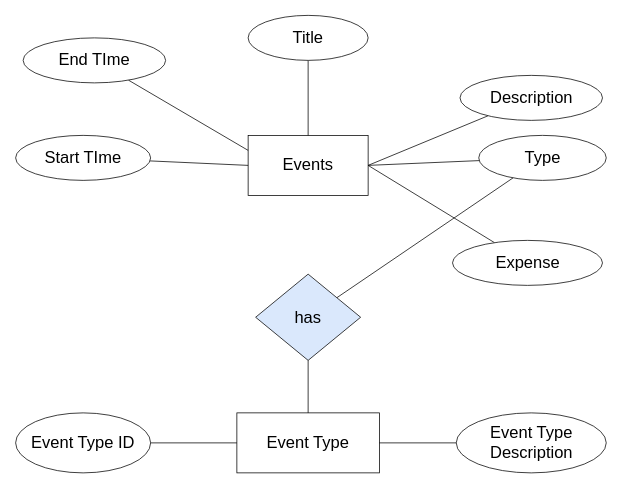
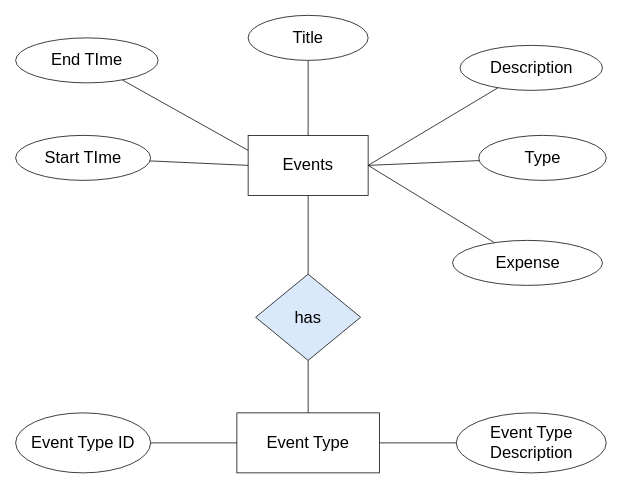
  <mxCell id="0" />
  <mxCell id="1" parent="0" />
  <mxCell id="2" value="Events" style="rounded=0;whiteSpace=wrap;html=1;fontSize=22;" vertex="1" parent="1"><mxGeometry x="330" y="180" width="160" height="80" as="geometry" /></mxCell>
- <mxCell id="3" style="edgeStyle=none;rounded=0;orthogonalLoop=1;jettySize=auto;html=1;endArrow=none;endFill=0;fontSize=22;" edge="1" parent="1" source="21" target="18"><mxGeometry relative="1" as="geometry" /></mxCell>
+ <mxCell id="3" style="edgeStyle=none;rounded=0;orthogonalLoop=1;jettySize=auto;html=1;entryX=0.5;entryY=1;entryDx=0;entryDy=0;endArrow=none;endFill=0;fontSize=22;" edge="1" parent="1" source="21" target="2"><mxGeometry relative="1" as="geometry" /></mxCell>
  <mxCell id="4" value="Event Type" style="rounded=0;whiteSpace=wrap;html=1;fontSize=22;" vertex="1" parent="1"><mxGeometry x="315" y="550" width="190" height="80" as="geometry" /></mxCell>
  <mxCell id="5" style="rounded=0;orthogonalLoop=1;jettySize=auto;html=1;entryX=0;entryY=0.5;entryDx=0;entryDy=0;fontSize=22;endArrow=none;endFill=0;" edge="1" parent="1" source="6" target="4"><mxGeometry relative="1" as="geometry" /></mxCell>
  <mxCell id="6" value="Event Type ID" style="ellipse;whiteSpace=wrap;html=1;fontSize=22;" vertex="1" parent="1"><mxGeometry x="20" y="550" width="180" height="80" as="geometry" /></mxCell>
  <mxCell id="7" style="edgeStyle=none;rounded=0;orthogonalLoop=1;jettySize=auto;html=1;entryX=1;entryY=0.5;entryDx=0;entryDy=0;endArrow=none;endFill=0;fontSize=22;" edge="1" parent="1" source="8" target="4"><mxGeometry relative="1" as="geometry" /></mxCell>
  <mxCell id="8" value="Event Type Description" style="ellipse;whiteSpace=wrap;html=1;fontSize=22;" vertex="1" parent="1"><mxGeometry x="607.5" y="550" width="200" height="80" as="geometry" /></mxCell>
  <mxCell id="9" style="edgeStyle=none;rounded=0;orthogonalLoop=1;jettySize=auto;html=1;entryX=0;entryY=0.5;entryDx=0;entryDy=0;endArrow=none;endFill=0;fontSize=22;" edge="1" parent="1" source="10" target="2"><mxGeometry relative="1" as="geometry" /></mxCell>
  <mxCell id="10" value="Start TIme" style="ellipse;whiteSpace=wrap;html=1;fontSize=22;" vertex="1" parent="1"><mxGeometry x="20" y="180" width="180" height="60" as="geometry" /></mxCell>
  <mxCell id="11" style="edgeStyle=none;rounded=0;orthogonalLoop=1;jettySize=auto;html=1;entryX=0;entryY=0.25;entryDx=0;entryDy=0;endArrow=none;endFill=0;fontSize=22;" edge="1" parent="1" source="12" target="2"><mxGeometry relative="1" as="geometry" /></mxCell>
- <mxCell id="12" value="End TIme" style="ellipse;whiteSpace=wrap;html=1;fontSize=22;" vertex="1" parent="1"><mxGeometry x="30" y="50" width="190" height="60" as="geometry" /></mxCell>
+ <mxCell id="12" value="End TIme" style="ellipse;whiteSpace=wrap;html=1;fontSize=22;" vertex="1" parent="1"><mxGeometry x="20" y="50" width="190" height="60" as="geometry" /></mxCell>
  <mxCell id="13" style="edgeStyle=none;rounded=0;orthogonalLoop=1;jettySize=auto;html=1;entryX=0.5;entryY=0;entryDx=0;entryDy=0;endArrow=none;endFill=0;fontSize=22;" edge="1" parent="1" source="14" target="2"><mxGeometry relative="1" as="geometry" /></mxCell>
  <mxCell id="14" value="Title" style="ellipse;whiteSpace=wrap;html=1;fontSize=22;" vertex="1" parent="1"><mxGeometry x="330" y="20" width="160" height="60" as="geometry" /></mxCell>
  <mxCell id="15" style="edgeStyle=none;rounded=0;orthogonalLoop=1;jettySize=auto;html=1;entryX=1;entryY=0.5;entryDx=0;entryDy=0;endArrow=none;endFill=0;fontSize=22;" edge="1" parent="1" source="16" target="2"><mxGeometry relative="1" as="geometry" /></mxCell>
- <mxCell id="16" value="Description" style="ellipse;whiteSpace=wrap;html=1;fontSize=22;" vertex="1" parent="1"><mxGeometry x="612.5" y="100" width="190" height="60" as="geometry" /></mxCell>
+ <mxCell id="16" value="Description" style="ellipse;whiteSpace=wrap;html=1;fontSize=22;" vertex="1" parent="1"><mxGeometry x="612.5" y="60" width="190" height="60" as="geometry" /></mxCell>
  <mxCell id="17" style="edgeStyle=none;rounded=0;orthogonalLoop=1;jettySize=auto;html=1;entryX=1;entryY=0.5;entryDx=0;entryDy=0;endArrow=none;endFill=0;fontSize=22;" edge="1" parent="1" source="18" target="2"><mxGeometry relative="1" as="geometry" /></mxCell>
  <mxCell id="18" value="Type" style="ellipse;whiteSpace=wrap;html=1;fontSize=22;" vertex="1" parent="1"><mxGeometry x="637.5" y="180" width="170" height="60" as="geometry" /></mxCell>
  <mxCell id="19" style="edgeStyle=none;rounded=0;orthogonalLoop=1;jettySize=auto;html=1;entryX=1;entryY=0.5;entryDx=0;entryDy=0;endArrow=none;endFill=0;fontSize=22;" edge="1" parent="1" source="20" target="2"><mxGeometry relative="1" as="geometry" /></mxCell>
  <mxCell id="20" value="Expense" style="ellipse;whiteSpace=wrap;html=1;fontSize=22;" vertex="1" parent="1"><mxGeometry x="602.5" y="320" width="200" height="60" as="geometry" /></mxCell>
  <mxCell id="21" value="has" style="rhombus;whiteSpace=wrap;html=1;fontSize=22;fillColor=#dae8fc;" vertex="1" parent="1"><mxGeometry x="340" y="365" width="140" height="115" as="geometry" /></mxCell>
  <mxCell id="22" style="edgeStyle=none;rounded=0;orthogonalLoop=1;jettySize=auto;html=1;entryX=0.5;entryY=1;entryDx=0;entryDy=0;endArrow=none;endFill=0;fontSize=22;" edge="1" parent="1" source="4" target="21"><mxGeometry relative="1" as="geometry"><mxPoint x="410" y="550" as="sourcePoint" /><mxPoint x="410" y="260" as="targetPoint" /></mxGeometry></mxCell>
